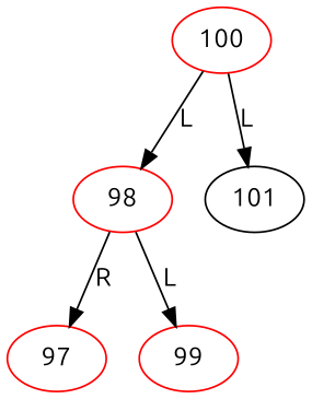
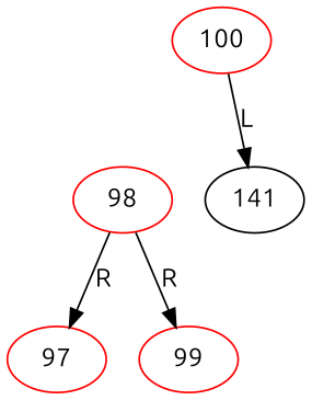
  digraph {
    fontname=Ubuntu
    node [color=red fontname=Ubuntu]
    edge [fontname=Ubuntu]
    100
    98
-   101 [color=""]
+   101 [label=141 color=""]
    97
    99
-   100 -> 98 [label=L]
    100 -> 101 [label=L]
    98 -> 97 [label=R]
-   98 -> 99 [label=L]
+   98 -> 99 [label=R]
  }
